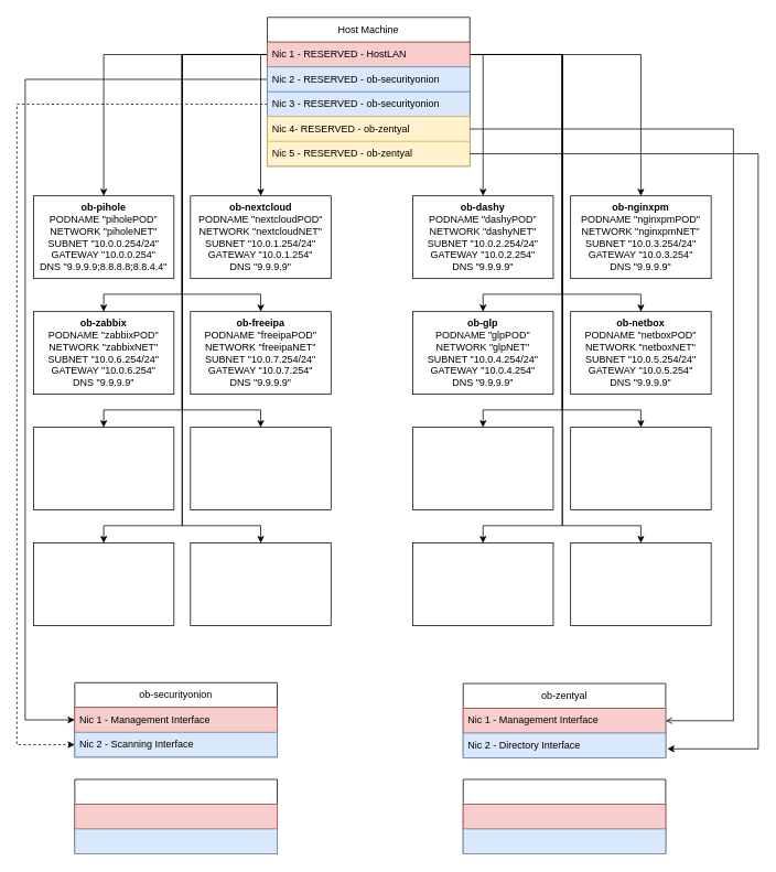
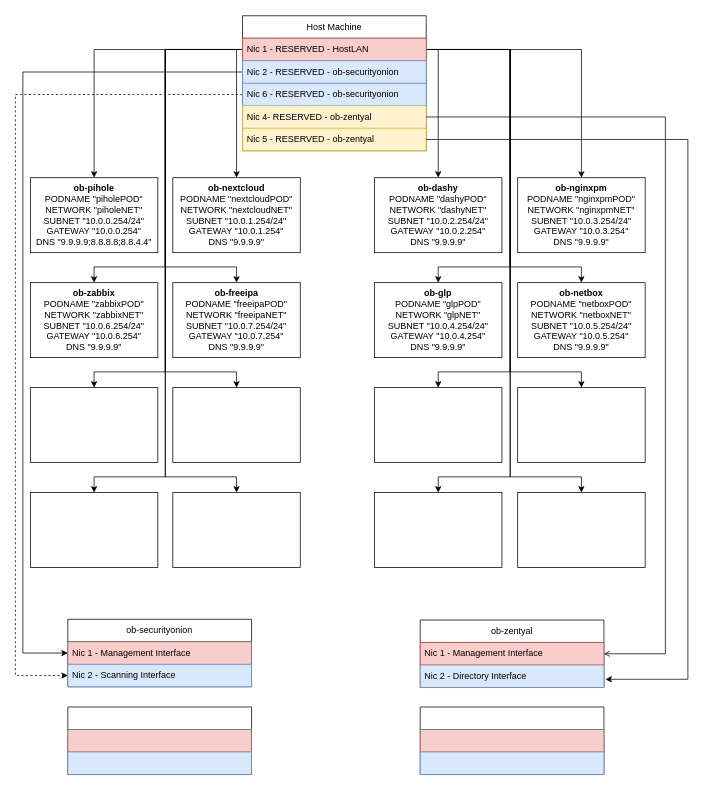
  <mxCell id="0" />
  <mxCell id="1" parent="0" />
  <mxCell id="2" value="&lt;b&gt;ob-pihole&lt;/b&gt;&lt;br&gt;PODNAME &quot;piholePOD&quot;&lt;br&gt;NETWORK &quot;piholeNET&quot;&lt;br&gt;SUBNET &quot;10.0.0.254/24&quot;&lt;br&gt;GATEWAY &quot;10.0.0.254&quot;&lt;br&gt;DNS &quot;9.9.9.9;8.8.8.8;8.8.4.4&quot;" style="rounded=0;whiteSpace=wrap;html=1;" vertex="1" parent="1"><mxGeometry x="40" y="236" width="170" height="100" as="geometry" /></mxCell>
  <mxCell id="3" style="edgeStyle=orthogonalEdgeStyle;rounded=0;orthogonalLoop=1;jettySize=auto;html=1;entryX=0.5;entryY=0;entryDx=0;entryDy=0;" edge="1" parent="1" source="49" target="2"><mxGeometry relative="1" as="geometry"><Array as="points"><mxPoint x="445" y="65" /><mxPoint x="125" y="65" /></Array></mxGeometry></mxCell>
  <mxCell id="4" value="&lt;b&gt;ob-nextcloud&lt;/b&gt;&lt;br&gt;PODNAME &quot;nextcloudPOD&quot;&lt;br&gt;NETWORK &quot;nextcloudNET&quot;&lt;br&gt;SUBNET &quot;10.0.1.254/24&quot;&lt;br&gt;GATEWAY &quot;10.0.1.254&quot;&lt;br&gt;DNS &quot;9.9.9.9&quot;" style="rounded=0;whiteSpace=wrap;html=1;" vertex="1" parent="1"><mxGeometry x="230" y="236" width="170" height="100" as="geometry" /></mxCell>
  <mxCell id="5" value="&lt;b&gt;ob-dashy&lt;/b&gt;&lt;br&gt;PODNAME &quot;dashyPOD&quot;&lt;br&gt;NETWORK &quot;dashyNET&quot;&lt;br&gt;SUBNET &quot;10.0.2.254/24&quot;&lt;br&gt;GATEWAY &quot;10.0.2.254&quot;&lt;br&gt;DNS &quot;9.9.9.9&quot;" style="rounded=0;whiteSpace=wrap;html=1;" vertex="1" parent="1"><mxGeometry x="499" y="236" width="170" height="100" as="geometry" /></mxCell>
  <mxCell id="6" value="&lt;b&gt;ob-nginxpm&lt;/b&gt;&lt;br&gt;PODNAME &quot;nginxpmPOD&quot;&lt;br&gt;NETWORK &quot;nginxpmNET&quot;&lt;br&gt;SUBNET &quot;10.0.3.254/24&quot;&lt;br&gt;GATEWAY &quot;10.0.3.254&quot;&lt;br&gt;DNS &quot;9.9.9.9&quot;" style="rounded=0;whiteSpace=wrap;html=1;" vertex="1" parent="1"><mxGeometry x="690" y="236" width="170" height="100" as="geometry" /></mxCell>
  <mxCell id="7" style="edgeStyle=orthogonalEdgeStyle;rounded=0;orthogonalLoop=1;jettySize=auto;html=1;entryX=0.5;entryY=0;entryDx=0;entryDy=0;" edge="1" parent="1" source="49" target="6"><mxGeometry relative="1" as="geometry"><Array as="points"><mxPoint x="445" y="65" /><mxPoint x="775" y="65" /></Array></mxGeometry></mxCell>
  <mxCell id="8" value="&lt;b&gt;ob-glp&lt;/b&gt;&lt;br&gt;PODNAME &quot;glpPOD&quot;&lt;br&gt;NETWORK &quot;glpNET&quot;&lt;br&gt;SUBNET &quot;10.0.4.254/24&quot;&lt;br&gt;GATEWAY &quot;10.0.4.254&quot;&lt;br&gt;DNS &quot;9.9.9.9&quot;" style="rounded=0;whiteSpace=wrap;html=1;" vertex="1" parent="1"><mxGeometry x="499" y="376" width="170" height="100" as="geometry" /></mxCell>
  <mxCell id="9" style="edgeStyle=orthogonalEdgeStyle;rounded=0;orthogonalLoop=1;jettySize=auto;html=1;entryX=0.5;entryY=0;entryDx=0;entryDy=0;" edge="1" parent="1" source="49" target="4"><mxGeometry relative="1" as="geometry"><Array as="points"><mxPoint x="315" y="65" /></Array></mxGeometry></mxCell>
  <mxCell id="10" style="edgeStyle=orthogonalEdgeStyle;rounded=0;orthogonalLoop=1;jettySize=auto;html=1;entryX=0.5;entryY=0;entryDx=0;entryDy=0;" edge="1" parent="1" source="49" target="8"><mxGeometry relative="1" as="geometry"><Array as="points"><mxPoint x="680" y="65" /><mxPoint x="680" y="355" /><mxPoint x="584" y="355" /></Array></mxGeometry></mxCell>
  <mxCell id="11" value="&lt;b&gt;ob-netbox&lt;/b&gt;&lt;br&gt;PODNAME &quot;netboxPOD&quot;&lt;br&gt;NETWORK &quot;netboxNET&quot;&lt;br&gt;SUBNET &quot;10.0.5.254/24&quot;&lt;br&gt;GATEWAY &quot;10.0.5.254&quot;&lt;br&gt;DNS &quot;9.9.9.9&quot;" style="rounded=0;whiteSpace=wrap;html=1;" vertex="1" parent="1"><mxGeometry x="690" y="376" width="170" height="100" as="geometry" /></mxCell>
  <mxCell id="12" style="edgeStyle=orthogonalEdgeStyle;rounded=0;orthogonalLoop=1;jettySize=auto;html=1;entryX=0.5;entryY=0;entryDx=0;entryDy=0;" edge="1" parent="1" source="49" target="11"><mxGeometry relative="1" as="geometry"><Array as="points"><mxPoint x="680" y="65" /><mxPoint x="680" y="355" /><mxPoint x="775" y="355" /></Array></mxGeometry></mxCell>
  <mxCell id="13" value="&lt;b&gt;ob-zabbix&lt;/b&gt;&lt;br&gt;PODNAME &quot;zabbixPOD&quot;&lt;br&gt;NETWORK &quot;zabbixNET&quot;&lt;br&gt;SUBNET &quot;10.0.6.254/24&quot;&lt;br&gt;GATEWAY &quot;10.0.6.254&quot;&lt;br&gt;DNS &quot;9.9.9.9&quot;" style="rounded=0;whiteSpace=wrap;html=1;" vertex="1" parent="1"><mxGeometry x="40" y="376" width="170" height="100" as="geometry" /></mxCell>
  <mxCell id="14" style="edgeStyle=orthogonalEdgeStyle;rounded=0;orthogonalLoop=1;jettySize=auto;html=1;entryX=0.5;entryY=0;entryDx=0;entryDy=0;" edge="1" parent="1" source="49" target="13"><mxGeometry relative="1" as="geometry"><Array as="points"><mxPoint x="220" y="65" /><mxPoint x="220" y="355" /><mxPoint x="125" y="355" /></Array></mxGeometry></mxCell>
  <mxCell id="15" value="&lt;b&gt;ob-freeipa&lt;/b&gt;&lt;br&gt;PODNAME &quot;freeipaPOD&quot;&lt;br&gt;NETWORK &quot;freeipaNET&quot;&lt;br&gt;SUBNET &quot;10.0.7.254/24&quot;&lt;br&gt;GATEWAY &quot;10.0.7.254&quot;&lt;br&gt;DNS &quot;9.9.9.9&quot;" style="rounded=0;whiteSpace=wrap;html=1;" vertex="1" parent="1"><mxGeometry x="230" y="376" width="170" height="100" as="geometry" /></mxCell>
  <mxCell id="16" style="edgeStyle=orthogonalEdgeStyle;rounded=0;orthogonalLoop=1;jettySize=auto;html=1;entryX=0.5;entryY=0;entryDx=0;entryDy=0;" edge="1" parent="1" source="49" target="15"><mxGeometry relative="1" as="geometry"><Array as="points"><mxPoint x="220" y="65" /><mxPoint x="220" y="355" /><mxPoint x="315" y="355" /></Array></mxGeometry></mxCell>
  <mxCell id="17" value="ob-securityonion" style="swimlane;fontStyle=0;childLayout=stackLayout;horizontal=1;startSize=30;horizontalStack=0;resizeParent=1;resizeParentMax=0;resizeLast=0;collapsible=1;marginBottom=0;whiteSpace=wrap;html=1;swimlaneFillColor=none;" vertex="1" parent="1"><mxGeometry x="90" y="825" width="245" height="90" as="geometry"><mxRectangle x="355" y="80" width="110" height="30" as="alternateBounds" /></mxGeometry></mxCell>
  <mxCell id="18" value="Nic 1 - Management Interface" style="text;strokeColor=#b85450;fillColor=#f8cecc;align=left;verticalAlign=middle;spacingLeft=4;spacingRight=4;overflow=hidden;points=[[0,0.5],[1,0.5]];portConstraint=eastwest;rotatable=0;whiteSpace=wrap;html=1;" vertex="1" parent="17"><mxGeometry y="30" width="245" height="30" as="geometry" /></mxCell>
  <mxCell id="19" value="Nic 2 - Scanning Interface" style="text;strokeColor=#6c8ebf;fillColor=#dae8fc;align=left;verticalAlign=middle;spacingLeft=4;spacingRight=4;overflow=hidden;points=[[0,0.5],[1,0.5]];portConstraint=eastwest;rotatable=0;whiteSpace=wrap;html=1;" vertex="1" parent="17"><mxGeometry y="60" width="245" height="30" as="geometry" /></mxCell>
  <mxCell id="20" value="" style="rounded=0;whiteSpace=wrap;html=1;" vertex="1" parent="1"><mxGeometry x="40" y="516" width="170" height="100" as="geometry" /></mxCell>
  <mxCell id="21" value="" style="rounded=0;whiteSpace=wrap;html=1;" vertex="1" parent="1"><mxGeometry x="230" y="516" width="170" height="100" as="geometry" /></mxCell>
  <mxCell id="22" value="" style="rounded=0;whiteSpace=wrap;html=1;" vertex="1" parent="1"><mxGeometry x="499" y="516" width="170" height="100" as="geometry" /></mxCell>
  <mxCell id="23" value="" style="rounded=0;whiteSpace=wrap;html=1;" vertex="1" parent="1"><mxGeometry x="690" y="516" width="170" height="100" as="geometry" /></mxCell>
  <mxCell id="24" value="" style="rounded=0;whiteSpace=wrap;html=1;" vertex="1" parent="1"><mxGeometry x="499" y="656" width="170" height="100" as="geometry" /></mxCell>
  <mxCell id="25" value="" style="rounded=0;whiteSpace=wrap;html=1;" vertex="1" parent="1"><mxGeometry x="690" y="656" width="170" height="100" as="geometry" /></mxCell>
  <mxCell id="26" value="" style="rounded=0;whiteSpace=wrap;html=1;" vertex="1" parent="1"><mxGeometry x="40" y="656" width="170" height="100" as="geometry" /></mxCell>
  <mxCell id="27" value="" style="rounded=0;whiteSpace=wrap;html=1;" vertex="1" parent="1"><mxGeometry x="230" y="656" width="170" height="100" as="geometry" /></mxCell>
  <mxCell id="28" style="edgeStyle=orthogonalEdgeStyle;rounded=0;orthogonalLoop=1;jettySize=auto;html=1;entryX=0.5;entryY=0;entryDx=0;entryDy=0;" edge="1" parent="1" source="49" target="20"><mxGeometry relative="1" as="geometry"><Array as="points"><mxPoint x="220" y="65" /><mxPoint x="220" y="495" /><mxPoint x="125" y="495" /></Array></mxGeometry></mxCell>
  <mxCell id="29" style="edgeStyle=orthogonalEdgeStyle;rounded=0;orthogonalLoop=1;jettySize=auto;html=1;entryX=0.5;entryY=0;entryDx=0;entryDy=0;" edge="1" parent="1" source="49" target="21"><mxGeometry relative="1" as="geometry"><Array as="points"><mxPoint x="220" y="65" /><mxPoint x="220" y="495" /><mxPoint x="315" y="495" /></Array></mxGeometry></mxCell>
  <mxCell id="30" style="edgeStyle=orthogonalEdgeStyle;rounded=0;orthogonalLoop=1;jettySize=auto;html=1;entryX=0.5;entryY=0;entryDx=0;entryDy=0;" edge="1" parent="1" source="49" target="26"><mxGeometry relative="1" as="geometry"><Array as="points"><mxPoint x="220" y="65" /><mxPoint x="220" y="635" /><mxPoint x="125" y="635" /></Array></mxGeometry></mxCell>
  <mxCell id="31" style="edgeStyle=orthogonalEdgeStyle;rounded=0;orthogonalLoop=1;jettySize=auto;html=1;entryX=0.5;entryY=0;entryDx=0;entryDy=0;" edge="1" parent="1" source="49" target="27"><mxGeometry relative="1" as="geometry"><Array as="points"><mxPoint x="220" y="65" /><mxPoint x="220" y="635" /><mxPoint x="315" y="635" /></Array></mxGeometry></mxCell>
  <mxCell id="32" style="edgeStyle=orthogonalEdgeStyle;rounded=0;orthogonalLoop=1;jettySize=auto;html=1;entryX=0.5;entryY=0;entryDx=0;entryDy=0;" edge="1" parent="1" source="49" target="5"><mxGeometry relative="1" as="geometry"><Array as="points"><mxPoint x="584" y="65" /></Array></mxGeometry></mxCell>
  <mxCell id="33" style="edgeStyle=orthogonalEdgeStyle;rounded=0;orthogonalLoop=1;jettySize=auto;html=1;entryX=0.5;entryY=0;entryDx=0;entryDy=0;" edge="1" parent="1" source="49" target="22"><mxGeometry relative="1" as="geometry"><Array as="points"><mxPoint x="680" y="65" /><mxPoint x="680" y="495" /><mxPoint x="584" y="495" /></Array></mxGeometry></mxCell>
  <mxCell id="34" style="edgeStyle=orthogonalEdgeStyle;rounded=0;orthogonalLoop=1;jettySize=auto;html=1;entryX=0.5;entryY=0;entryDx=0;entryDy=0;" edge="1" parent="1" source="49" target="23"><mxGeometry relative="1" as="geometry"><Array as="points"><mxPoint x="680" y="65" /><mxPoint x="680" y="495" /><mxPoint x="775" y="495" /></Array></mxGeometry></mxCell>
  <mxCell id="35" style="edgeStyle=orthogonalEdgeStyle;rounded=0;orthogonalLoop=1;jettySize=auto;html=1;entryX=0.5;entryY=0;entryDx=0;entryDy=0;" edge="1" parent="1" source="49" target="24"><mxGeometry relative="1" as="geometry"><Array as="points"><mxPoint x="680" y="65" /><mxPoint x="680" y="635" /><mxPoint x="584" y="635" /></Array></mxGeometry></mxCell>
  <mxCell id="36" style="edgeStyle=orthogonalEdgeStyle;rounded=0;orthogonalLoop=1;jettySize=auto;html=1;entryX=0.5;entryY=0;entryDx=0;entryDy=0;" edge="1" parent="1" source="49" target="25"><mxGeometry relative="1" as="geometry"><Array as="points"><mxPoint x="680" y="65" /><mxPoint x="680" y="635" /><mxPoint x="775" y="635" /></Array></mxGeometry></mxCell>
  <mxCell id="37" style="edgeStyle=orthogonalEdgeStyle;rounded=0;orthogonalLoop=1;jettySize=auto;html=1;entryX=0;entryY=0.5;entryDx=0;entryDy=0;" edge="1" parent="1" target="18"><mxGeometry relative="1" as="geometry"><mxPoint x="357" y="65" as="sourcePoint" /><Array as="points"><mxPoint x="446" y="65" /><mxPoint x="446" y="95" /><mxPoint x="30" y="95" /><mxPoint x="30" y="870" /></Array></mxGeometry></mxCell>
  <mxCell id="38" style="edgeStyle=orthogonalEdgeStyle;rounded=0;orthogonalLoop=1;jettySize=auto;html=1;entryX=0;entryY=0.5;entryDx=0;entryDy=0;dashed=1;" edge="1" parent="1" source="51" target="19"><mxGeometry relative="1" as="geometry"><Array as="points"><mxPoint x="20" y="125" /><mxPoint x="20" y="900" /><mxPoint x="90" y="900" /></Array></mxGeometry></mxCell>
  <mxCell id="39" value="ob-zentyal" style="swimlane;fontStyle=0;childLayout=stackLayout;horizontal=1;startSize=30;horizontalStack=0;resizeParent=1;resizeParentMax=0;resizeLast=0;collapsible=1;marginBottom=0;whiteSpace=wrap;html=1;swimlaneFillColor=none;" vertex="1" parent="1"><mxGeometry x="560" y="826" width="245" height="90" as="geometry"><mxRectangle x="355" y="80" width="110" height="30" as="alternateBounds" /></mxGeometry></mxCell>
  <mxCell id="40" value="Nic 1 - Management Interface" style="text;strokeColor=#b85450;fillColor=#f8cecc;align=left;verticalAlign=middle;spacingLeft=4;spacingRight=4;overflow=hidden;points=[[0,0.5],[1,0.5]];portConstraint=eastwest;rotatable=0;whiteSpace=wrap;html=1;" vertex="1" parent="39"><mxGeometry y="30" width="245" height="30" as="geometry" /></mxCell>
  <mxCell id="41" value="Nic 2 - Directory Interface" style="text;strokeColor=#6c8ebf;fillColor=#dae8fc;align=left;verticalAlign=middle;spacingLeft=4;spacingRight=4;overflow=hidden;points=[[0,0.5],[1,0.5]];portConstraint=eastwest;rotatable=0;whiteSpace=wrap;html=1;" vertex="1" parent="39"><mxGeometry y="60" width="245" height="30" as="geometry" /></mxCell>
  <mxCell id="42" value="" style="swimlane;fontStyle=0;childLayout=stackLayout;horizontal=1;startSize=30;horizontalStack=0;resizeParent=1;resizeParentMax=0;resizeLast=0;collapsible=1;marginBottom=0;whiteSpace=wrap;html=1;swimlaneFillColor=none;" vertex="1" parent="1"><mxGeometry x="90" y="942" width="245" height="90" as="geometry"><mxRectangle x="355" y="80" width="110" height="30" as="alternateBounds" /></mxGeometry></mxCell>
  <mxCell id="43" value="" style="text;strokeColor=#b85450;fillColor=#f8cecc;align=left;verticalAlign=middle;spacingLeft=4;spacingRight=4;overflow=hidden;points=[[0,0.5],[1,0.5]];portConstraint=eastwest;rotatable=0;whiteSpace=wrap;html=1;" vertex="1" parent="42"><mxGeometry y="30" width="245" height="30" as="geometry" /></mxCell>
  <mxCell id="44" value="" style="text;strokeColor=#6c8ebf;fillColor=#dae8fc;align=left;verticalAlign=middle;spacingLeft=4;spacingRight=4;overflow=hidden;points=[[0,0.5],[1,0.5]];portConstraint=eastwest;rotatable=0;whiteSpace=wrap;html=1;" vertex="1" parent="42"><mxGeometry y="60" width="245" height="30" as="geometry" /></mxCell>
  <mxCell id="45" value="" style="swimlane;fontStyle=0;childLayout=stackLayout;horizontal=1;startSize=30;horizontalStack=0;resizeParent=1;resizeParentMax=0;resizeLast=0;collapsible=1;marginBottom=0;whiteSpace=wrap;html=1;swimlaneFillColor=none;" vertex="1" parent="1"><mxGeometry x="560" y="942" width="245" height="90" as="geometry"><mxRectangle x="355" y="80" width="110" height="30" as="alternateBounds" /></mxGeometry></mxCell>
  <mxCell id="46" value="" style="text;strokeColor=#b85450;fillColor=#f8cecc;align=left;verticalAlign=middle;spacingLeft=4;spacingRight=4;overflow=hidden;points=[[0,0.5],[1,0.5]];portConstraint=eastwest;rotatable=0;whiteSpace=wrap;html=1;" vertex="1" parent="45"><mxGeometry y="30" width="245" height="30" as="geometry" /></mxCell>
  <mxCell id="47" value="" style="text;strokeColor=#6c8ebf;fillColor=#dae8fc;align=left;verticalAlign=middle;spacingLeft=4;spacingRight=4;overflow=hidden;points=[[0,0.5],[1,0.5]];portConstraint=eastwest;rotatable=0;whiteSpace=wrap;html=1;" vertex="1" parent="45"><mxGeometry y="60" width="245" height="30" as="geometry" /></mxCell>
  <mxCell id="48" value="Host Machine" style="swimlane;fontStyle=0;childLayout=stackLayout;horizontal=1;startSize=30;horizontalStack=0;resizeParent=1;resizeParentMax=0;resizeLast=0;collapsible=1;marginBottom=0;whiteSpace=wrap;html=1;swimlaneFillColor=none;" vertex="1" parent="1"><mxGeometry x="323" y="20" width="245" height="180" as="geometry"><mxRectangle x="303" y="50" width="110" height="30" as="alternateBounds" /></mxGeometry></mxCell>
  <mxCell id="49" value="Nic 1 - RESERVED - HostLAN" style="text;strokeColor=#b85450;fillColor=#f8cecc;align=left;verticalAlign=middle;spacingLeft=4;spacingRight=4;overflow=hidden;points=[[0,0.5],[1,0.5]];portConstraint=eastwest;rotatable=0;whiteSpace=wrap;html=1;" vertex="1" parent="48"><mxGeometry y="30" width="245" height="30" as="geometry" /></mxCell>
  <mxCell id="50" value="Nic 2 - RESERVED - ob-securityonion" style="text;strokeColor=#6c8ebf;fillColor=#dae8fc;align=left;verticalAlign=middle;spacingLeft=4;spacingRight=4;overflow=hidden;points=[[0,0.5],[1,0.5]];portConstraint=eastwest;rotatable=0;whiteSpace=wrap;html=1;" vertex="1" parent="48"><mxGeometry y="60" width="245" height="30" as="geometry" /></mxCell>
- <mxCell id="51" value="Nic 3 - RESERVED - ob-securityonion" style="text;strokeColor=#6c8ebf;fillColor=#dae8fc;align=left;verticalAlign=middle;spacingLeft=4;spacingRight=4;overflow=hidden;points=[[0,0.5],[1,0.5]];portConstraint=eastwest;rotatable=0;whiteSpace=wrap;html=1;" vertex="1" parent="48"><mxGeometry y="90" width="245" height="30" as="geometry" /></mxCell>
+ <mxCell id="51" value="Nic 6 - RESERVED - ob-securityonion" style="text;strokeColor=#6c8ebf;fillColor=#dae8fc;align=left;verticalAlign=middle;spacingLeft=4;spacingRight=4;overflow=hidden;points=[[0,0.5],[1,0.5]];portConstraint=eastwest;rotatable=0;whiteSpace=wrap;html=1;" vertex="1" parent="48"><mxGeometry y="90" width="245" height="30" as="geometry" /></mxCell>
  <mxCell id="52" value="Nic 4- RESERVED - ob-zentyal" style="text;strokeColor=#d6b656;fillColor=#fff2cc;align=left;verticalAlign=middle;spacingLeft=4;spacingRight=4;overflow=hidden;points=[[0,0.5],[1,0.5]];portConstraint=eastwest;rotatable=0;whiteSpace=wrap;html=1;" vertex="1" parent="48"><mxGeometry y="120" width="245" height="30" as="geometry" /></mxCell>
  <mxCell id="53" value="Nic 5 - RESERVED - ob-zentyal" style="text;strokeColor=#d6b656;fillColor=#fff2cc;align=left;verticalAlign=middle;spacingLeft=4;spacingRight=4;overflow=hidden;points=[[0,0.5],[1,0.5]];portConstraint=eastwest;rotatable=0;whiteSpace=wrap;html=1;" vertex="1" parent="48"><mxGeometry y="150" width="245" height="30" as="geometry" /></mxCell>
  <mxCell id="54" style="edgeStyle=orthogonalEdgeStyle;rounded=0;orthogonalLoop=1;jettySize=auto;html=1;entryX=1;entryY=0.5;entryDx=0;entryDy=0;endArrow=open;" edge="1" parent="1" source="52" target="39"><mxGeometry relative="1" as="geometry"><Array as="points"><mxPoint x="887" y="155" /><mxPoint x="887" y="871" /></Array></mxGeometry></mxCell>
  <mxCell id="55" style="edgeStyle=orthogonalEdgeStyle;rounded=0;orthogonalLoop=1;jettySize=auto;html=1;" edge="1" parent="1" source="53"><mxGeometry relative="1" as="geometry"><mxPoint x="807" y="905" as="targetPoint" /><Array as="points"><mxPoint x="917" y="185" /><mxPoint x="917" y="905" /><mxPoint x="827" y="905" /></Array></mxGeometry></mxCell>
